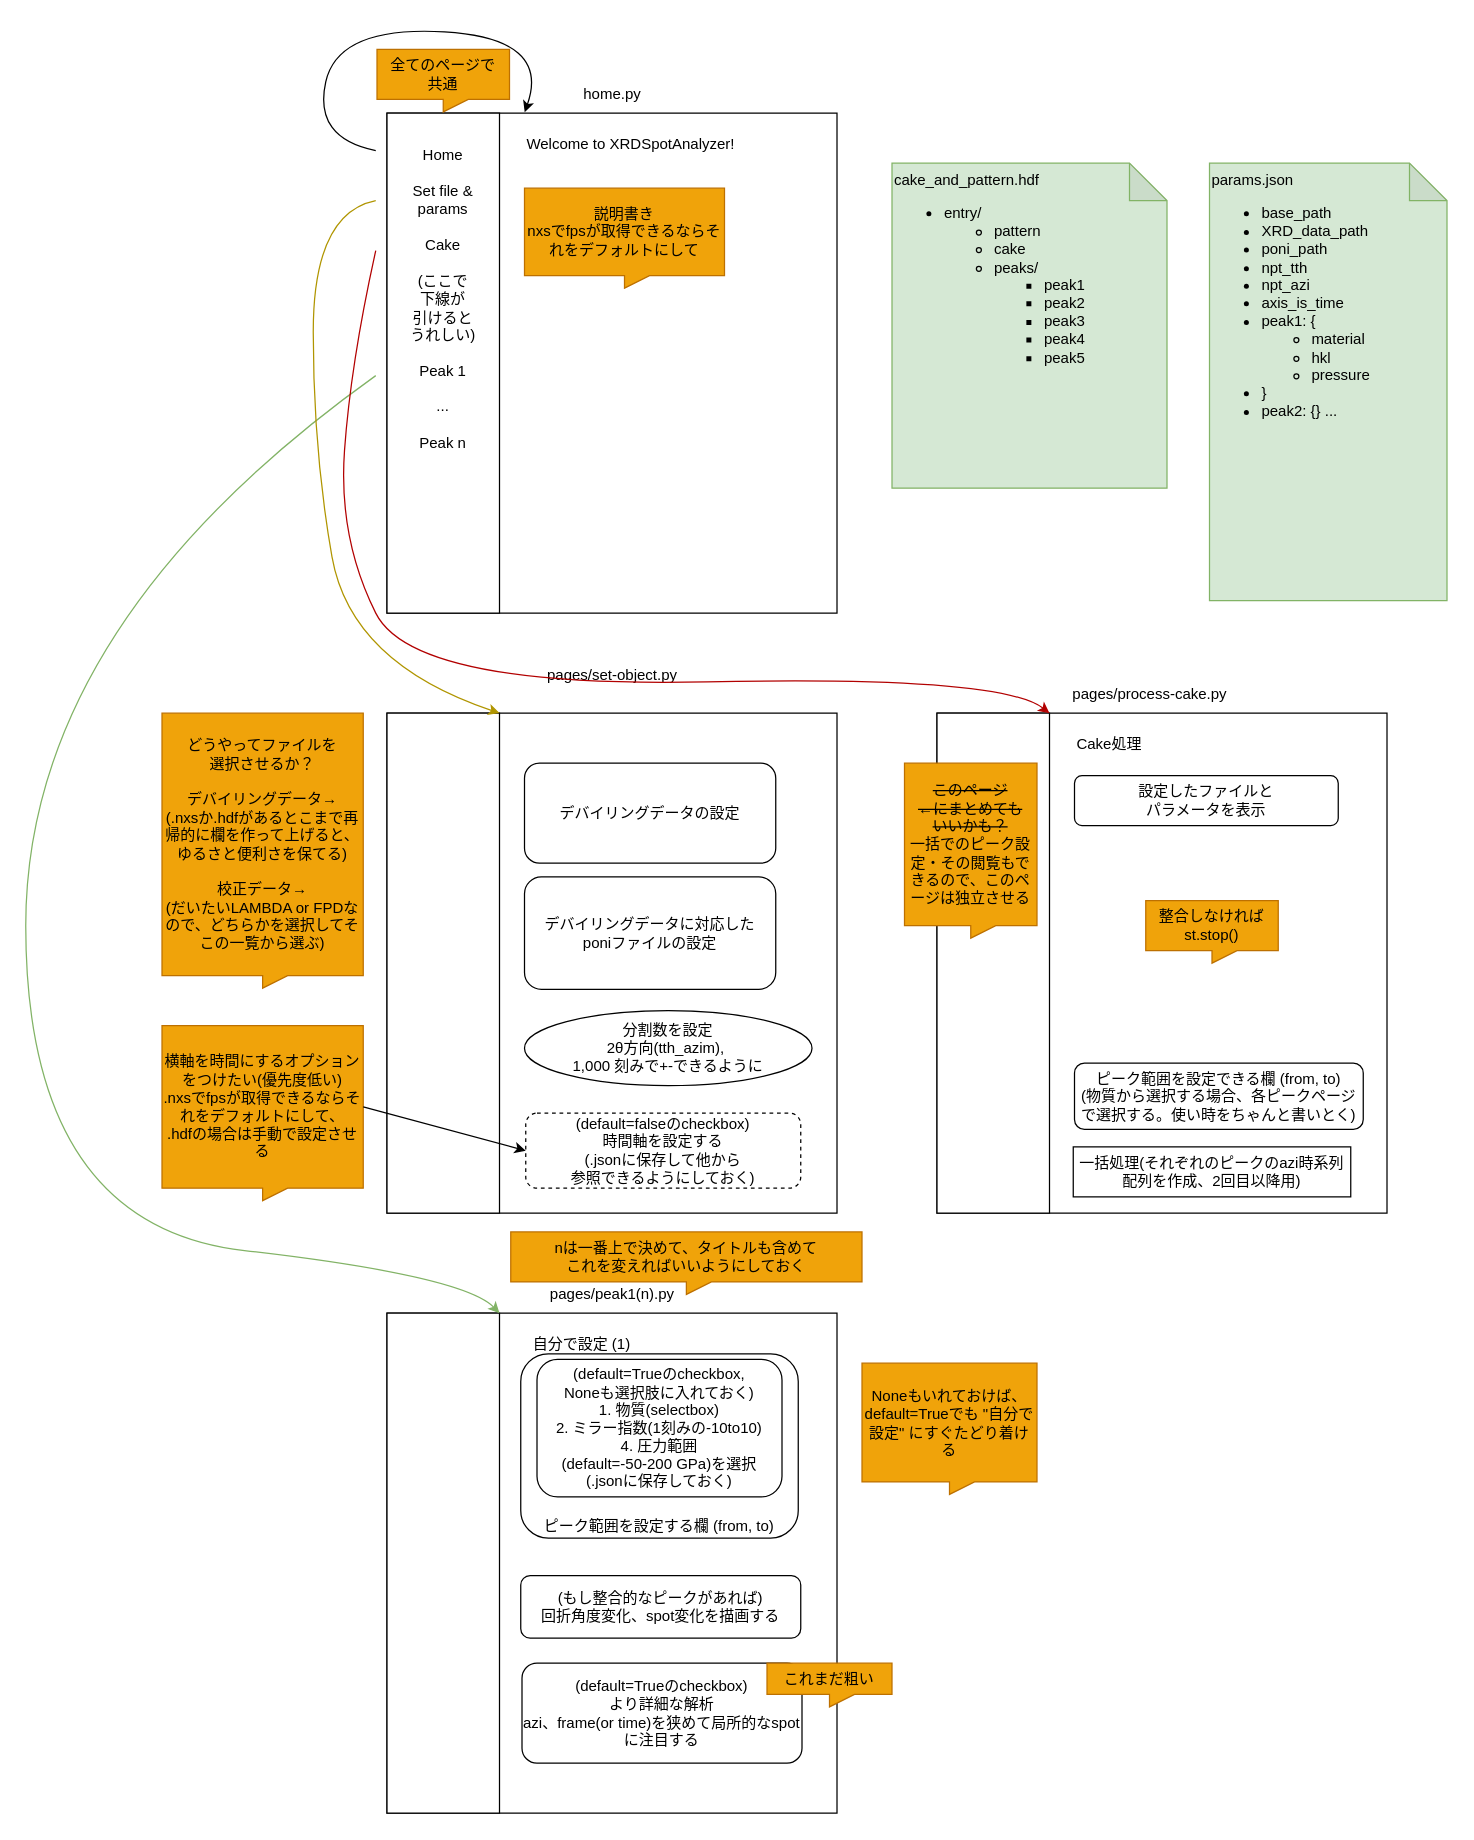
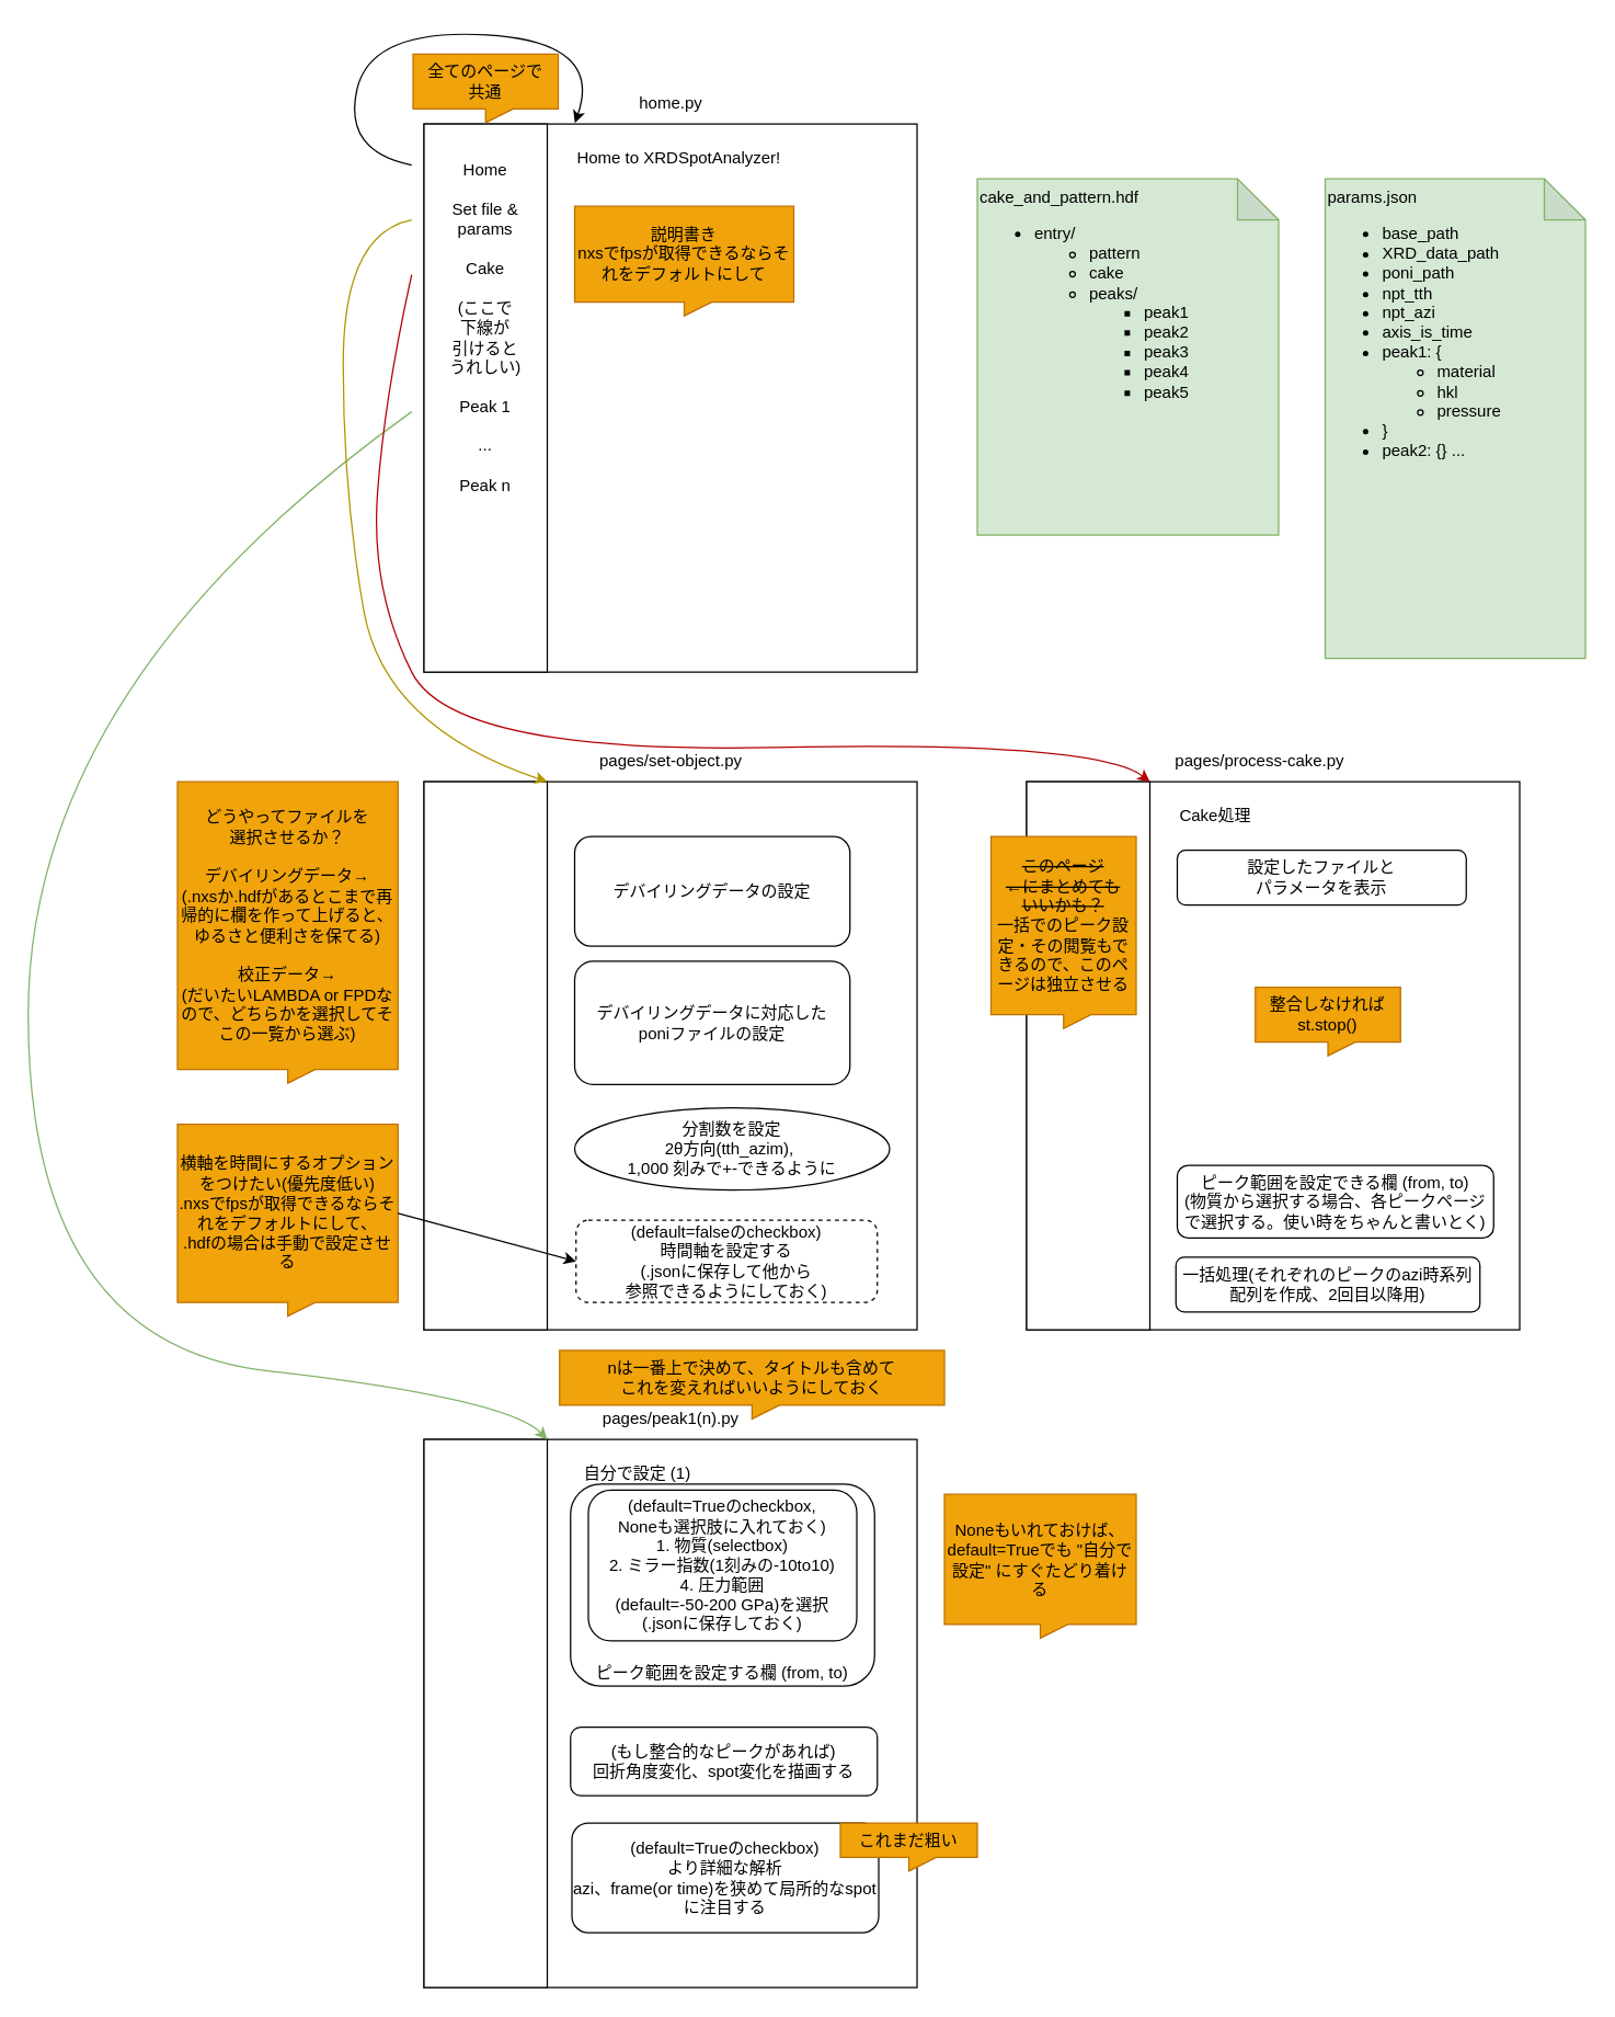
  <mxCell id="0" />
  <mxCell id="1" parent="0" />
  <mxCell id="2" value="" style="rounded=0;whiteSpace=wrap;html=1;" parent="1" vertex="1"><mxGeometry x="309" y="1050" width="360" height="400" as="geometry" /></mxCell>
  <mxCell id="3" value="&lt;font&gt;ピーク範囲を設定する欄 (from, to)&lt;/font&gt;" style="rounded=1;whiteSpace=wrap;html=1;fontSize=12;fontColor=#000000;verticalAlign=bottom;" parent="1" vertex="1"><mxGeometry x="416" y="1082.5" width="222" height="147.5" as="geometry" /></mxCell>
  <mxCell id="4" value="" style="rounded=0;whiteSpace=wrap;html=1;" parent="1" vertex="1"><mxGeometry x="309" y="90" width="360" height="400" as="geometry" /></mxCell>
- <mxCell id="5" value="Welcome to XRDSpotAnalyzer!" style="text;html=1;strokeColor=none;fillColor=none;align=left;verticalAlign=middle;whiteSpace=wrap;rounded=0;" parent="1" vertex="1"><mxGeometry x="419" y="100" width="220" height="30" as="geometry" /></mxCell>
+ <mxCell id="5" value="Home to XRDSpotAnalyzer!" style="text;html=1;strokeColor=none;fillColor=none;align=left;verticalAlign=middle;whiteSpace=wrap;rounded=0;" parent="1" vertex="1"><mxGeometry x="419" y="100" width="220" height="30" as="geometry" /></mxCell>
  <mxCell id="6" value="" style="rounded=0;whiteSpace=wrap;html=1;" parent="1" vertex="1"><mxGeometry x="309" y="90" width="90" height="400" as="geometry" /></mxCell>
  <mxCell id="7" value="" style="rounded=0;whiteSpace=wrap;html=1;" parent="1" vertex="1"><mxGeometry x="309" y="570" width="360" height="400" as="geometry" /></mxCell>
  <mxCell id="8" value="" style="rounded=0;whiteSpace=wrap;html=1;" parent="1" vertex="1"><mxGeometry x="309" y="570" width="90" height="400" as="geometry" /></mxCell>
  <mxCell id="9" value="home.py" style="text;html=1;align=center;verticalAlign=middle;resizable=0;points=[];autosize=1;strokeColor=none;fillColor=none;" parent="1" vertex="1"><mxGeometry x="454" y="60" width="70" height="30" as="geometry" /></mxCell>
- <mxCell id="10" value="pages/set-object.py" style="text;html=1;align=center;verticalAlign=middle;resizable=0;points=[];autosize=1;strokeColor=none;fillColor=none;" parent="1" vertex="1"><mxGeometry x="424" y="525" width="130" height="30" as="geometry" /></mxCell>
+ <mxCell id="10" value="pages/set-object.py" style="text;html=1;align=center;verticalAlign=middle;resizable=0;points=[];autosize=1;strokeColor=none;fillColor=none;" parent="1" vertex="1"><mxGeometry x="424" y="540" width="130" height="30" as="geometry" /></mxCell>
  <mxCell id="11" value="" style="rounded=0;whiteSpace=wrap;html=1;" parent="1" vertex="1"><mxGeometry x="749" y="570" width="360" height="400" as="geometry" /></mxCell>
  <mxCell id="12" value="Cake処理" style="text;html=1;strokeColor=none;fillColor=none;align=left;verticalAlign=middle;whiteSpace=wrap;rounded=0;" parent="1" vertex="1"><mxGeometry x="859" y="580" width="220" height="30" as="geometry" /></mxCell>
  <mxCell id="13" value="" style="rounded=0;whiteSpace=wrap;html=1;" parent="1" vertex="1"><mxGeometry x="749" y="570" width="90" height="400" as="geometry" /></mxCell>
  <mxCell id="14" value="pages/process-cake.py" style="text;html=1;align=center;verticalAlign=middle;resizable=0;points=[];autosize=1;strokeColor=none;fillColor=none;" parent="1" vertex="1"><mxGeometry x="844" y="540" width="150" height="30" as="geometry" /></mxCell>
  <mxCell id="15" value="自分で設定 (1)" style="text;html=1;strokeColor=none;fillColor=none;align=left;verticalAlign=middle;whiteSpace=wrap;rounded=0;" parent="1" vertex="1"><mxGeometry x="424" y="1060" width="189" height="30" as="geometry" /></mxCell>
  <mxCell id="16" value="" style="rounded=0;whiteSpace=wrap;html=1;" parent="1" vertex="1"><mxGeometry x="309" y="1050" width="90" height="400" as="geometry" /></mxCell>
  <mxCell id="17" value="pages/peak1(n).py" style="text;html=1;align=center;verticalAlign=middle;resizable=0;points=[];autosize=1;strokeColor=none;fillColor=none;" parent="1" vertex="1"><mxGeometry x="429" y="1020" width="120" height="30" as="geometry" /></mxCell>
  <mxCell id="18" value="nは一番上で決めて、タイトルも含めて&lt;br&gt;これを変えればいいようにしておく" style="shape=callout;whiteSpace=wrap;html=1;perimeter=calloutPerimeter;fillColor=#f0a30a;fontColor=#000000;strokeColor=#BD7000;size=10;position=0.5;" parent="1" vertex="1"><mxGeometry x="408" y="985" width="281" height="50" as="geometry" /></mxCell>
  <mxCell id="19" value="説明書き&lt;br&gt;nxsでfpsが取得できるならそれをデフォルトにして" style="shape=callout;whiteSpace=wrap;html=1;perimeter=calloutPerimeter;fillColor=#f0a30a;fontColor=#000000;strokeColor=#BD7000;size=10;position=0.5;" parent="1" vertex="1"><mxGeometry x="419" y="150" width="160" height="80" as="geometry" /></mxCell>
  <mxCell id="20" value="どうやってファイルを&lt;br&gt;選択させるか？&lt;br&gt;&lt;br&gt;デバイリングデータ→&lt;br&gt;(.nxsか.hdfがあるとこまで再帰的に欄を作って上げると、ゆるさと便利さを保てる)&lt;br&gt;&lt;br&gt;校正データ→&lt;br&gt;(だいたいLAMBDA or FPDなので、どちらかを選択してそこの一覧から選ぶ)" style="shape=callout;whiteSpace=wrap;html=1;perimeter=calloutPerimeter;fillColor=#f0a30a;fontColor=#000000;strokeColor=#BD7000;size=10;position=0.5;" parent="1" vertex="1"><mxGeometry x="129" y="570" width="161" height="220" as="geometry" /></mxCell>
  <mxCell id="21" value="&lt;font style=&quot;font-size: 12px;&quot;&gt;Home&lt;br&gt;&lt;br&gt;Set file &amp;amp; params&lt;br&gt;&lt;br&gt;Cake&lt;br&gt;&lt;br&gt;(ここで&lt;br&gt;下線が&lt;br&gt;引けるとうれしい)&lt;br&gt;&lt;br&gt;Peak 1&lt;br&gt;&lt;br&gt;...&lt;br&gt;&lt;br&gt;Peak n&lt;br&gt;&lt;/font&gt;" style="text;html=1;strokeColor=none;fillColor=none;align=center;verticalAlign=top;whiteSpace=wrap;rounded=0;" parent="1" vertex="1"><mxGeometry x="324" y="110" width="60" height="360" as="geometry" /></mxCell>
  <mxCell id="22" value="分割数を設定&lt;br&gt;2θ方向(tth_azim),&amp;nbsp;&lt;br&gt;1,000 刻みで+-できるように" style="ellipse;whiteSpace=wrap;html=1;fontSize=12;" parent="1" vertex="1"><mxGeometry x="419" y="808" width="230" height="60" as="geometry" /></mxCell>
  <mxCell id="23" value="デバイリングデータの設定&lt;br&gt;" style="rounded=1;whiteSpace=wrap;html=1;fontSize=12;" parent="1" vertex="1"><mxGeometry x="419" y="610" width="201" height="80" as="geometry" /></mxCell>
  <mxCell id="24" value="デバイリングデータに対応した&lt;br&gt;poniファイルの設定&lt;br&gt;" style="rounded=1;whiteSpace=wrap;html=1;fontSize=12;" parent="1" vertex="1"><mxGeometry x="419" y="701" width="201" height="90" as="geometry" /></mxCell>
  <mxCell id="25" value="全てのページで&lt;br&gt;共通" style="shape=callout;whiteSpace=wrap;html=1;perimeter=calloutPerimeter;fillColor=#f0a30a;fontColor=#000000;strokeColor=#BD7000;size=10;position=0.5;" parent="1" vertex="1"><mxGeometry x="301" y="39" width="106" height="50" as="geometry" /></mxCell>
  <mxCell id="26" value="&lt;font color=&quot;#000000&quot;&gt;設定したファイルと&lt;br&gt;パラメータを表示&lt;/font&gt;" style="rounded=1;whiteSpace=wrap;html=1;fontSize=12;fontColor=#FFFFFF;" parent="1" vertex="1"><mxGeometry x="859" y="620" width="211" height="40" as="geometry" /></mxCell>
  <mxCell id="27" value="整合しなければst.stop()" style="shape=callout;whiteSpace=wrap;html=1;perimeter=calloutPerimeter;fillColor=#f0a30a;fontColor=#000000;strokeColor=#BD7000;size=10;position=0.5;" parent="1" vertex="1"><mxGeometry x="916" y="720" width="106" height="50" as="geometry" /></mxCell>
  <mxCell id="28" value="横軸を時間にするオプションをつけたい(優先度低い)&lt;br&gt;.nxsでfpsが取得できるならそれをデフォルトにして、&lt;br&gt;.hdfの場合は手動で設定させる" style="shape=callout;whiteSpace=wrap;html=1;perimeter=calloutPerimeter;fillColor=#f0a30a;fontColor=#000000;strokeColor=#BD7000;size=10;position=0.5;" parent="1" vertex="1"><mxGeometry x="129" y="820" width="161" height="140" as="geometry" /></mxCell>
  <mxCell id="29" value="&lt;font color=&quot;#000000&quot;&gt;(default=falseのcheckbox)&lt;br&gt;時間軸を設定する&lt;br&gt;(.jsonに保存して他から&lt;br&gt;参照できるようにしておく)&lt;/font&gt;" style="rounded=1;whiteSpace=wrap;html=1;fontSize=12;fontColor=#FF8000;dashed=1;" parent="1" vertex="1"><mxGeometry x="420" y="890" width="220" height="60" as="geometry" /></mxCell>
  <mxCell id="30" value="" style="endArrow=classic;html=1;fontSize=12;fontColor=#FF8000;exitX=0;exitY=0;exitDx=161;exitDy=65;exitPerimeter=0;entryX=0;entryY=0.5;entryDx=0;entryDy=0;" parent="1" source="28" target="29" edge="1"><mxGeometry width="50" height="50" relative="1" as="geometry"><mxPoint x="390" y="940" as="sourcePoint" /><mxPoint x="440" y="890" as="targetPoint" /></mxGeometry></mxCell>
  <mxCell id="31" value="&lt;strike&gt;このページ&lt;br&gt;←にまとめても&lt;br&gt;いいかも？&lt;/strike&gt;&lt;br&gt;一括でのピーク設定・その閲覧もできるので、このページは独立させる" style="shape=callout;whiteSpace=wrap;html=1;perimeter=calloutPerimeter;fillColor=#f0a30a;fontColor=#000000;strokeColor=#BD7000;size=10;position=0.5;" parent="1" vertex="1"><mxGeometry x="723" y="610" width="106" height="140" as="geometry" /></mxCell>
  <mxCell id="32" value="(default=Trueのcheckbox, &lt;br&gt;Noneも選択肢に入れておく)&lt;br&gt;1. 物質(selectbox)&lt;br&gt;2. ミラー指数(1刻みの-10to10)&lt;br&gt;4. 圧力範囲&lt;br&gt;(default=-50-200 GPa)を選択&lt;br&gt;(.jsonに保存しておく)" style="rounded=1;whiteSpace=wrap;html=1;fontSize=12;" parent="1" vertex="1"><mxGeometry x="429" y="1087" width="196" height="110" as="geometry" /></mxCell>
  <mxCell id="33" value="Noneもいれておけば、default=Trueでも &quot;自分で設定&quot; にすぐたどり着ける" style="shape=callout;whiteSpace=wrap;html=1;perimeter=calloutPerimeter;fillColor=#f0a30a;fontColor=#000000;strokeColor=#BD7000;size=10;position=0.5;" parent="1" vertex="1"><mxGeometry x="689" y="1090" width="140" height="105" as="geometry" /></mxCell>
  <mxCell id="34" value="&lt;font&gt;ピーク範囲を設定できる欄 (from, to)&lt;br&gt;(物質から選択する場合、各ピークページで選択する。使い時をちゃんと書いとく)&lt;/font&gt;" style="rounded=1;whiteSpace=wrap;html=1;fontSize=12;fontColor=#000000;verticalAlign=middle;" parent="1" vertex="1"><mxGeometry x="859" y="850" width="231" height="53" as="geometry" /></mxCell>
- <mxCell id="35" value="&lt;font&gt;一括処理(それぞれのピークのazi時系列配列を作成、2回目以降用)&lt;/font&gt;" style="whiteSpace=wrap;html=1;fontSize=12;fontColor=#000000;verticalAlign=middle;rounded=0;" parent="1" vertex="1"><mxGeometry x="858" y="917" width="222" height="40" as="geometry" /></mxCell>
+ <mxCell id="35" value="&lt;font&gt;一括処理(それぞれのピークのazi時系列配列を作成、2回目以降用)&lt;/font&gt;" style="rounded=1;whiteSpace=wrap;html=1;fontSize=12;fontColor=#000000;verticalAlign=middle;" parent="1" vertex="1"><mxGeometry x="858" y="917" width="222" height="40" as="geometry" /></mxCell>
  <mxCell id="36" value="&lt;font&gt;(もし整合的なピークがあれば)&lt;br&gt;回折角度変化、spot変化を描画する&lt;/font&gt;" style="rounded=1;whiteSpace=wrap;html=1;fontSize=12;fontColor=#000000;" parent="1" vertex="1"><mxGeometry x="416" y="1260" width="224" height="50" as="geometry" /></mxCell>
  <mxCell id="37" value="&lt;font&gt;(default=Trueのcheckbox)&lt;br&gt;より詳細な解析&lt;br&gt;azi、frame(or time)を狭めて局所的なspotに注目する&lt;/font&gt;" style="rounded=1;whiteSpace=wrap;html=1;fontSize=12;fontColor=#000000;" parent="1" vertex="1"><mxGeometry x="417" y="1330" width="224" height="80" as="geometry" /></mxCell>
  <mxCell id="38" value="これまだ粗い" style="shape=callout;whiteSpace=wrap;html=1;perimeter=calloutPerimeter;fillColor=#f0a30a;fontColor=#000000;strokeColor=#BD7000;size=10;position=0.5;" parent="1" vertex="1"><mxGeometry x="613" y="1330" width="100" height="35" as="geometry" /></mxCell>
  <mxCell id="39" value="" style="curved=1;endArrow=classic;html=1;fontSize=12;fontColor=#FFFFFF;entryX=1;entryY=0;entryDx=0;entryDy=0;fillColor=#d5e8d4;strokeColor=#82b366;" parent="1" target="16" edge="1"><mxGeometry width="50" height="50" relative="1" as="geometry"><mxPoint x="300" y="300" as="sourcePoint" /><mxPoint x="234.5" y="410" as="targetPoint" /><Array as="points"><mxPoint x="20" y="500" /><mxPoint x="20" y="980" /><mxPoint x="370" y="1020" /></Array></mxGeometry></mxCell>
  <mxCell id="40" value="" style="curved=1;endArrow=classic;html=1;fontSize=12;fontColor=#FFFFFF;entryX=0.306;entryY=-0.002;entryDx=0;entryDy=0;entryPerimeter=0;" parent="1" target="4" edge="1"><mxGeometry width="50" height="50" relative="1" as="geometry"><mxPoint x="300" y="120" as="sourcePoint" /><mxPoint x="250" y="89" as="targetPoint" /><Array as="points"><mxPoint x="250" y="110" /><mxPoint x="270" y="20" /><mxPoint x="440" y="30" /></Array></mxGeometry></mxCell>
  <mxCell id="41" value="" style="curved=1;endArrow=classic;html=1;fontSize=12;fontColor=#FFFFFF;entryX=0.25;entryY=0;entryDx=0;entryDy=0;fillColor=#e3c800;strokeColor=#B09500;" parent="1" target="7" edge="1"><mxGeometry width="50" height="50" relative="1" as="geometry"><mxPoint x="300" y="160" as="sourcePoint" /><mxPoint x="220" y="400" as="targetPoint" /><Array as="points"><mxPoint x="250" y="170" /><mxPoint x="250" y="360" /><mxPoint x="280" y="530" /></Array></mxGeometry></mxCell>
  <mxCell id="42" value="" style="curved=1;endArrow=classic;html=1;fontSize=12;fontColor=#FFFFFF;entryX=1;entryY=0;entryDx=0;entryDy=0;strokeColor=#B20000;fillColor=#e51400;" parent="1" target="13" edge="1"><mxGeometry width="50" height="50" relative="1" as="geometry"><mxPoint x="300" y="200" as="sourcePoint" /><mxPoint x="330" y="530" as="targetPoint" /><Array as="points"><mxPoint x="280" y="290" /><mxPoint x="270" y="430" /><mxPoint x="330" y="550" /><mxPoint x="800" y="540" /></Array></mxGeometry></mxCell>
  <mxCell id="43" value="cake_and_pattern.hdf&lt;br&gt;&lt;div style=&quot;&quot;&gt;&lt;ul&gt;&lt;li&gt;entry/&lt;/li&gt;&lt;ul&gt;&lt;li&gt;pattern&lt;/li&gt;&lt;li&gt;cake&lt;/li&gt;&lt;li&gt;peaks/&lt;/li&gt;&lt;ul&gt;&lt;li&gt;peak1&lt;/li&gt;&lt;li&gt;peak2&lt;/li&gt;&lt;li&gt;peak3&lt;/li&gt;&lt;li&gt;peak4&lt;/li&gt;&lt;li&gt;peak5&lt;/li&gt;&lt;/ul&gt;&lt;/ul&gt;&lt;/ul&gt;&lt;/div&gt;" style="shape=note;whiteSpace=wrap;html=1;backgroundOutline=1;darkOpacity=0.05;align=left;verticalAlign=top;fillColor=#d5e8d4;strokeColor=#82b366;" vertex="1" parent="1"><mxGeometry x="713" y="130" width="220" height="260" as="geometry" /></mxCell>
  <mxCell id="44" value="params.json&lt;br&gt;&lt;ul&gt;&lt;li&gt;base_path&lt;/li&gt;&lt;li&gt;XRD_data_path&lt;/li&gt;&lt;li&gt;poni_path&lt;/li&gt;&lt;li&gt;npt_tth&lt;/li&gt;&lt;li&gt;npt_azi&lt;/li&gt;&lt;li&gt;axis_is_time&lt;/li&gt;&lt;li&gt;peak1: {&lt;/li&gt;&lt;ul&gt;&lt;li&gt;material&lt;/li&gt;&lt;li&gt;hkl&lt;/li&gt;&lt;li&gt;pressure&lt;/li&gt;&lt;/ul&gt;&lt;li&gt;}&lt;/li&gt;&lt;li&gt;peak2: {} ...&lt;/li&gt;&lt;/ul&gt;" style="shape=note;whiteSpace=wrap;html=1;backgroundOutline=1;darkOpacity=0.05;align=left;verticalAlign=top;fillColor=#d5e8d4;strokeColor=#82b366;" vertex="1" parent="1"><mxGeometry x="967" y="130" width="190" height="350" as="geometry" /></mxCell>
